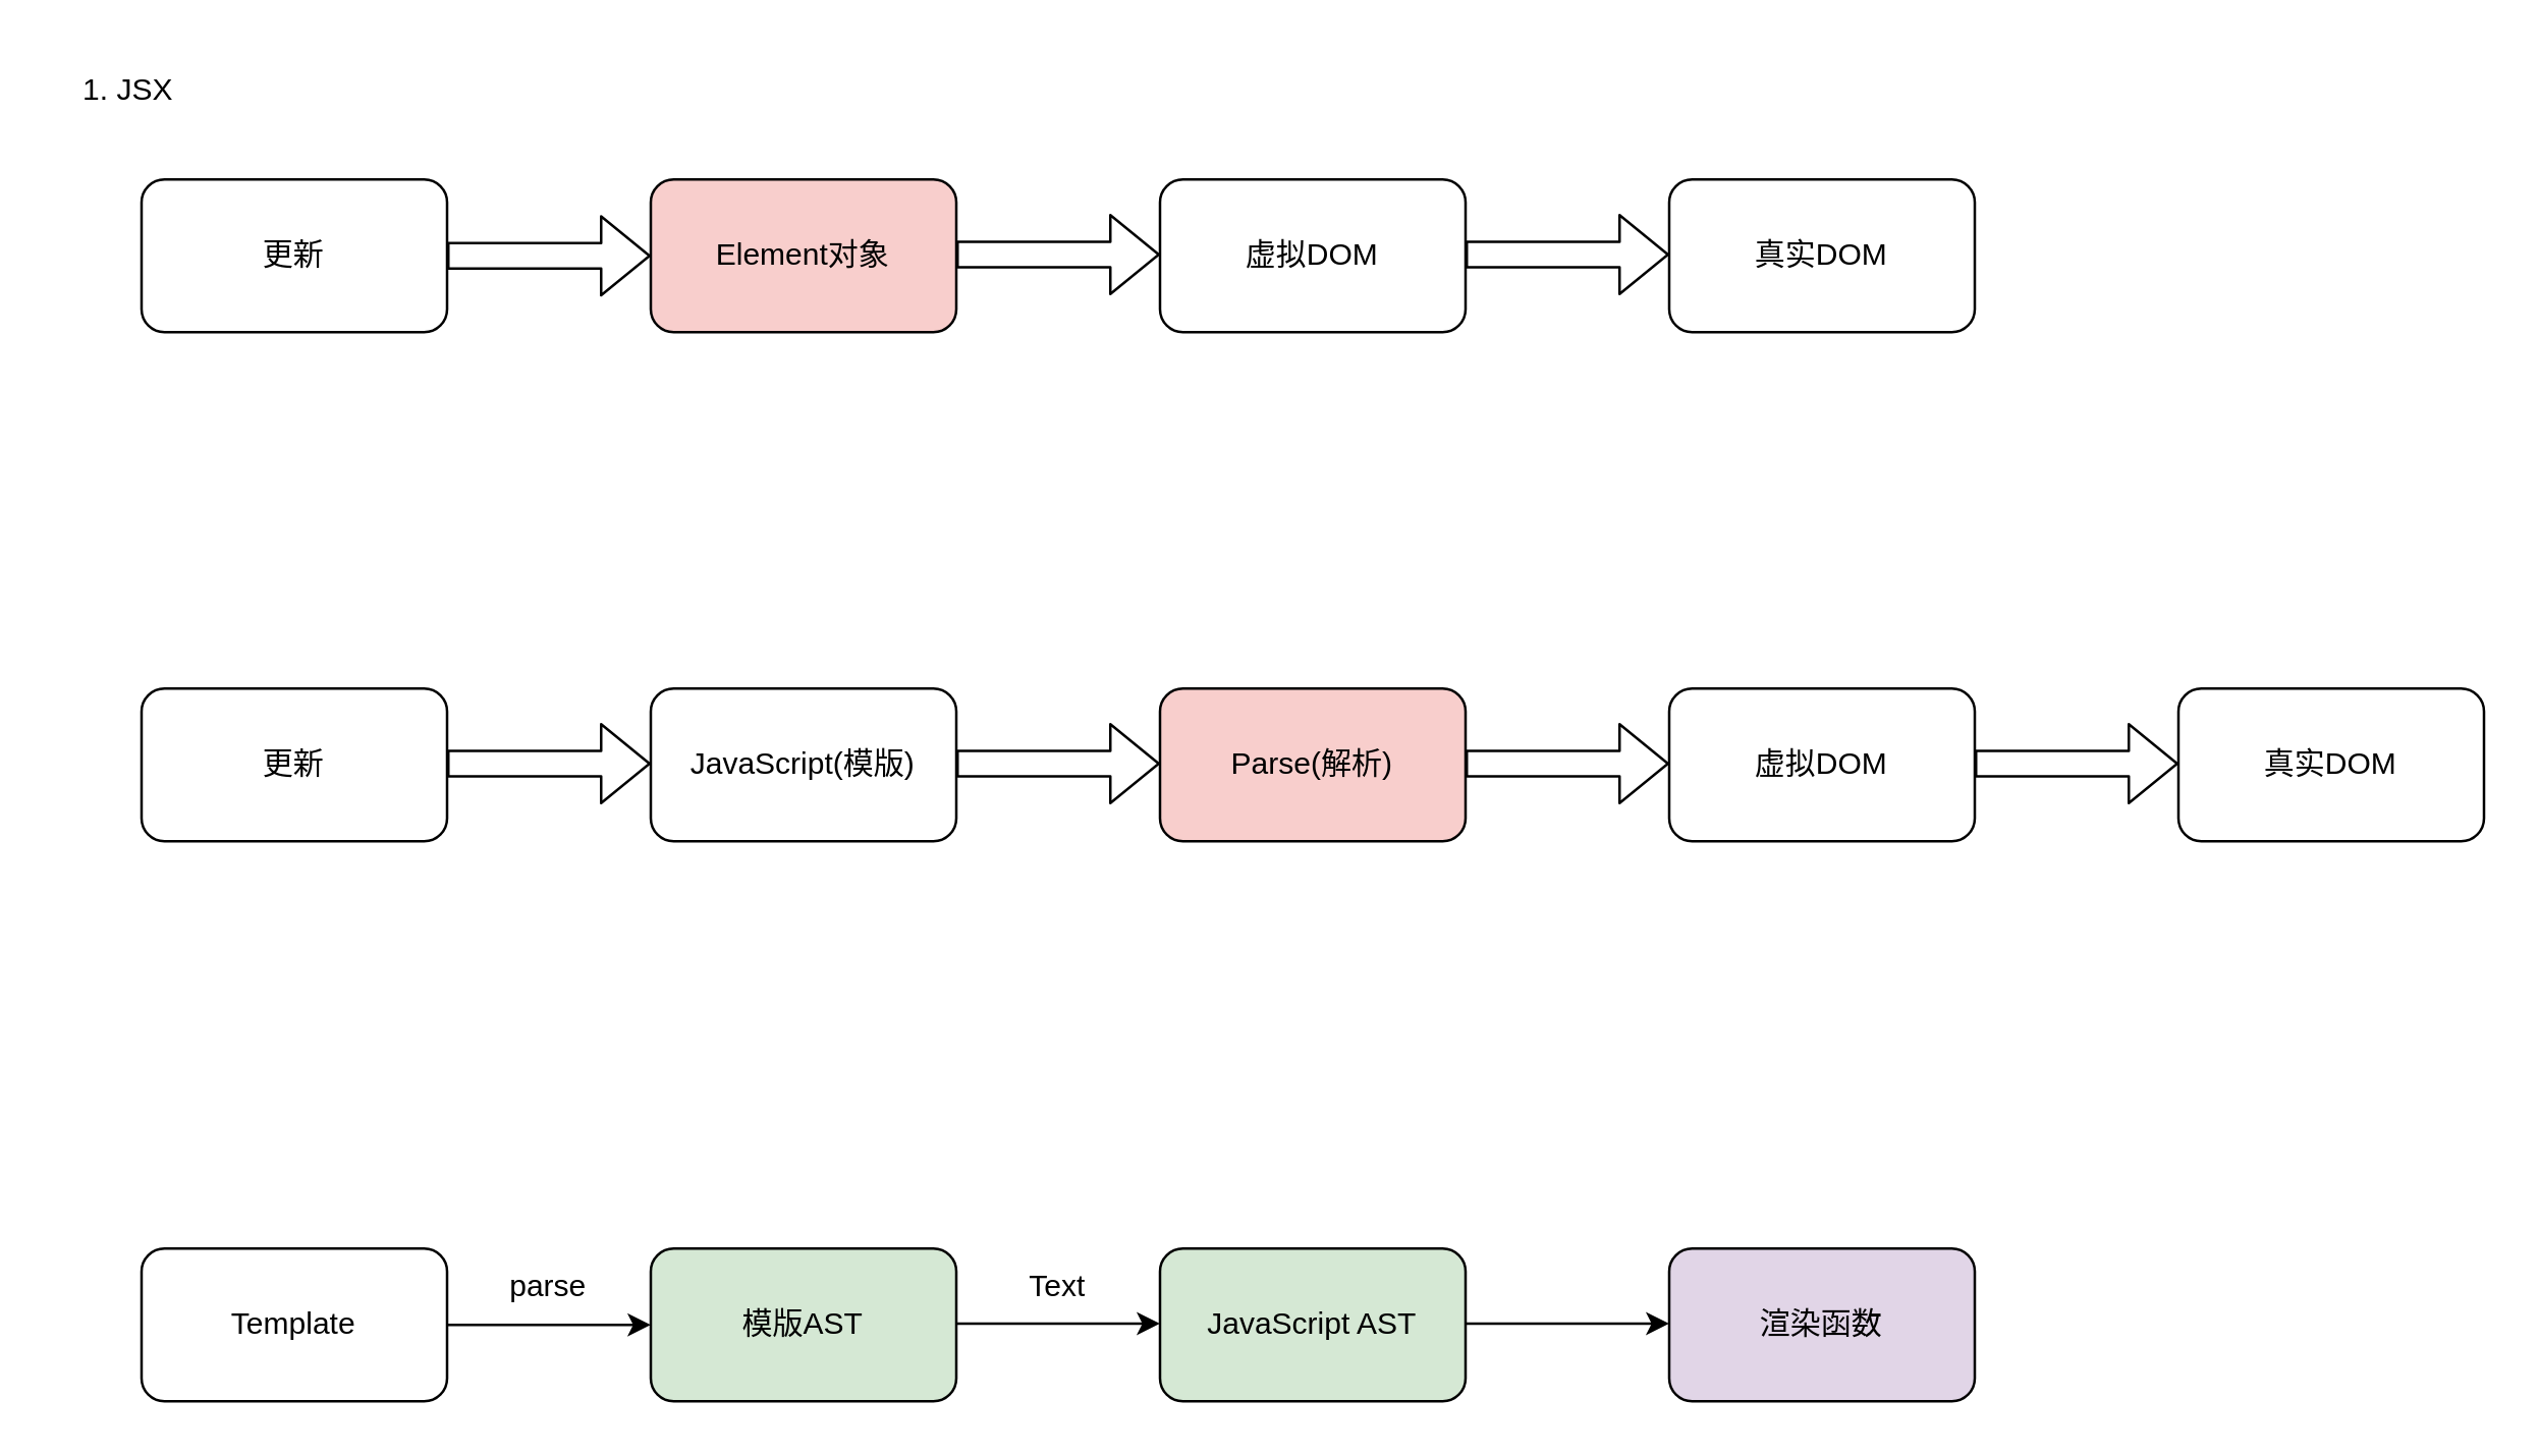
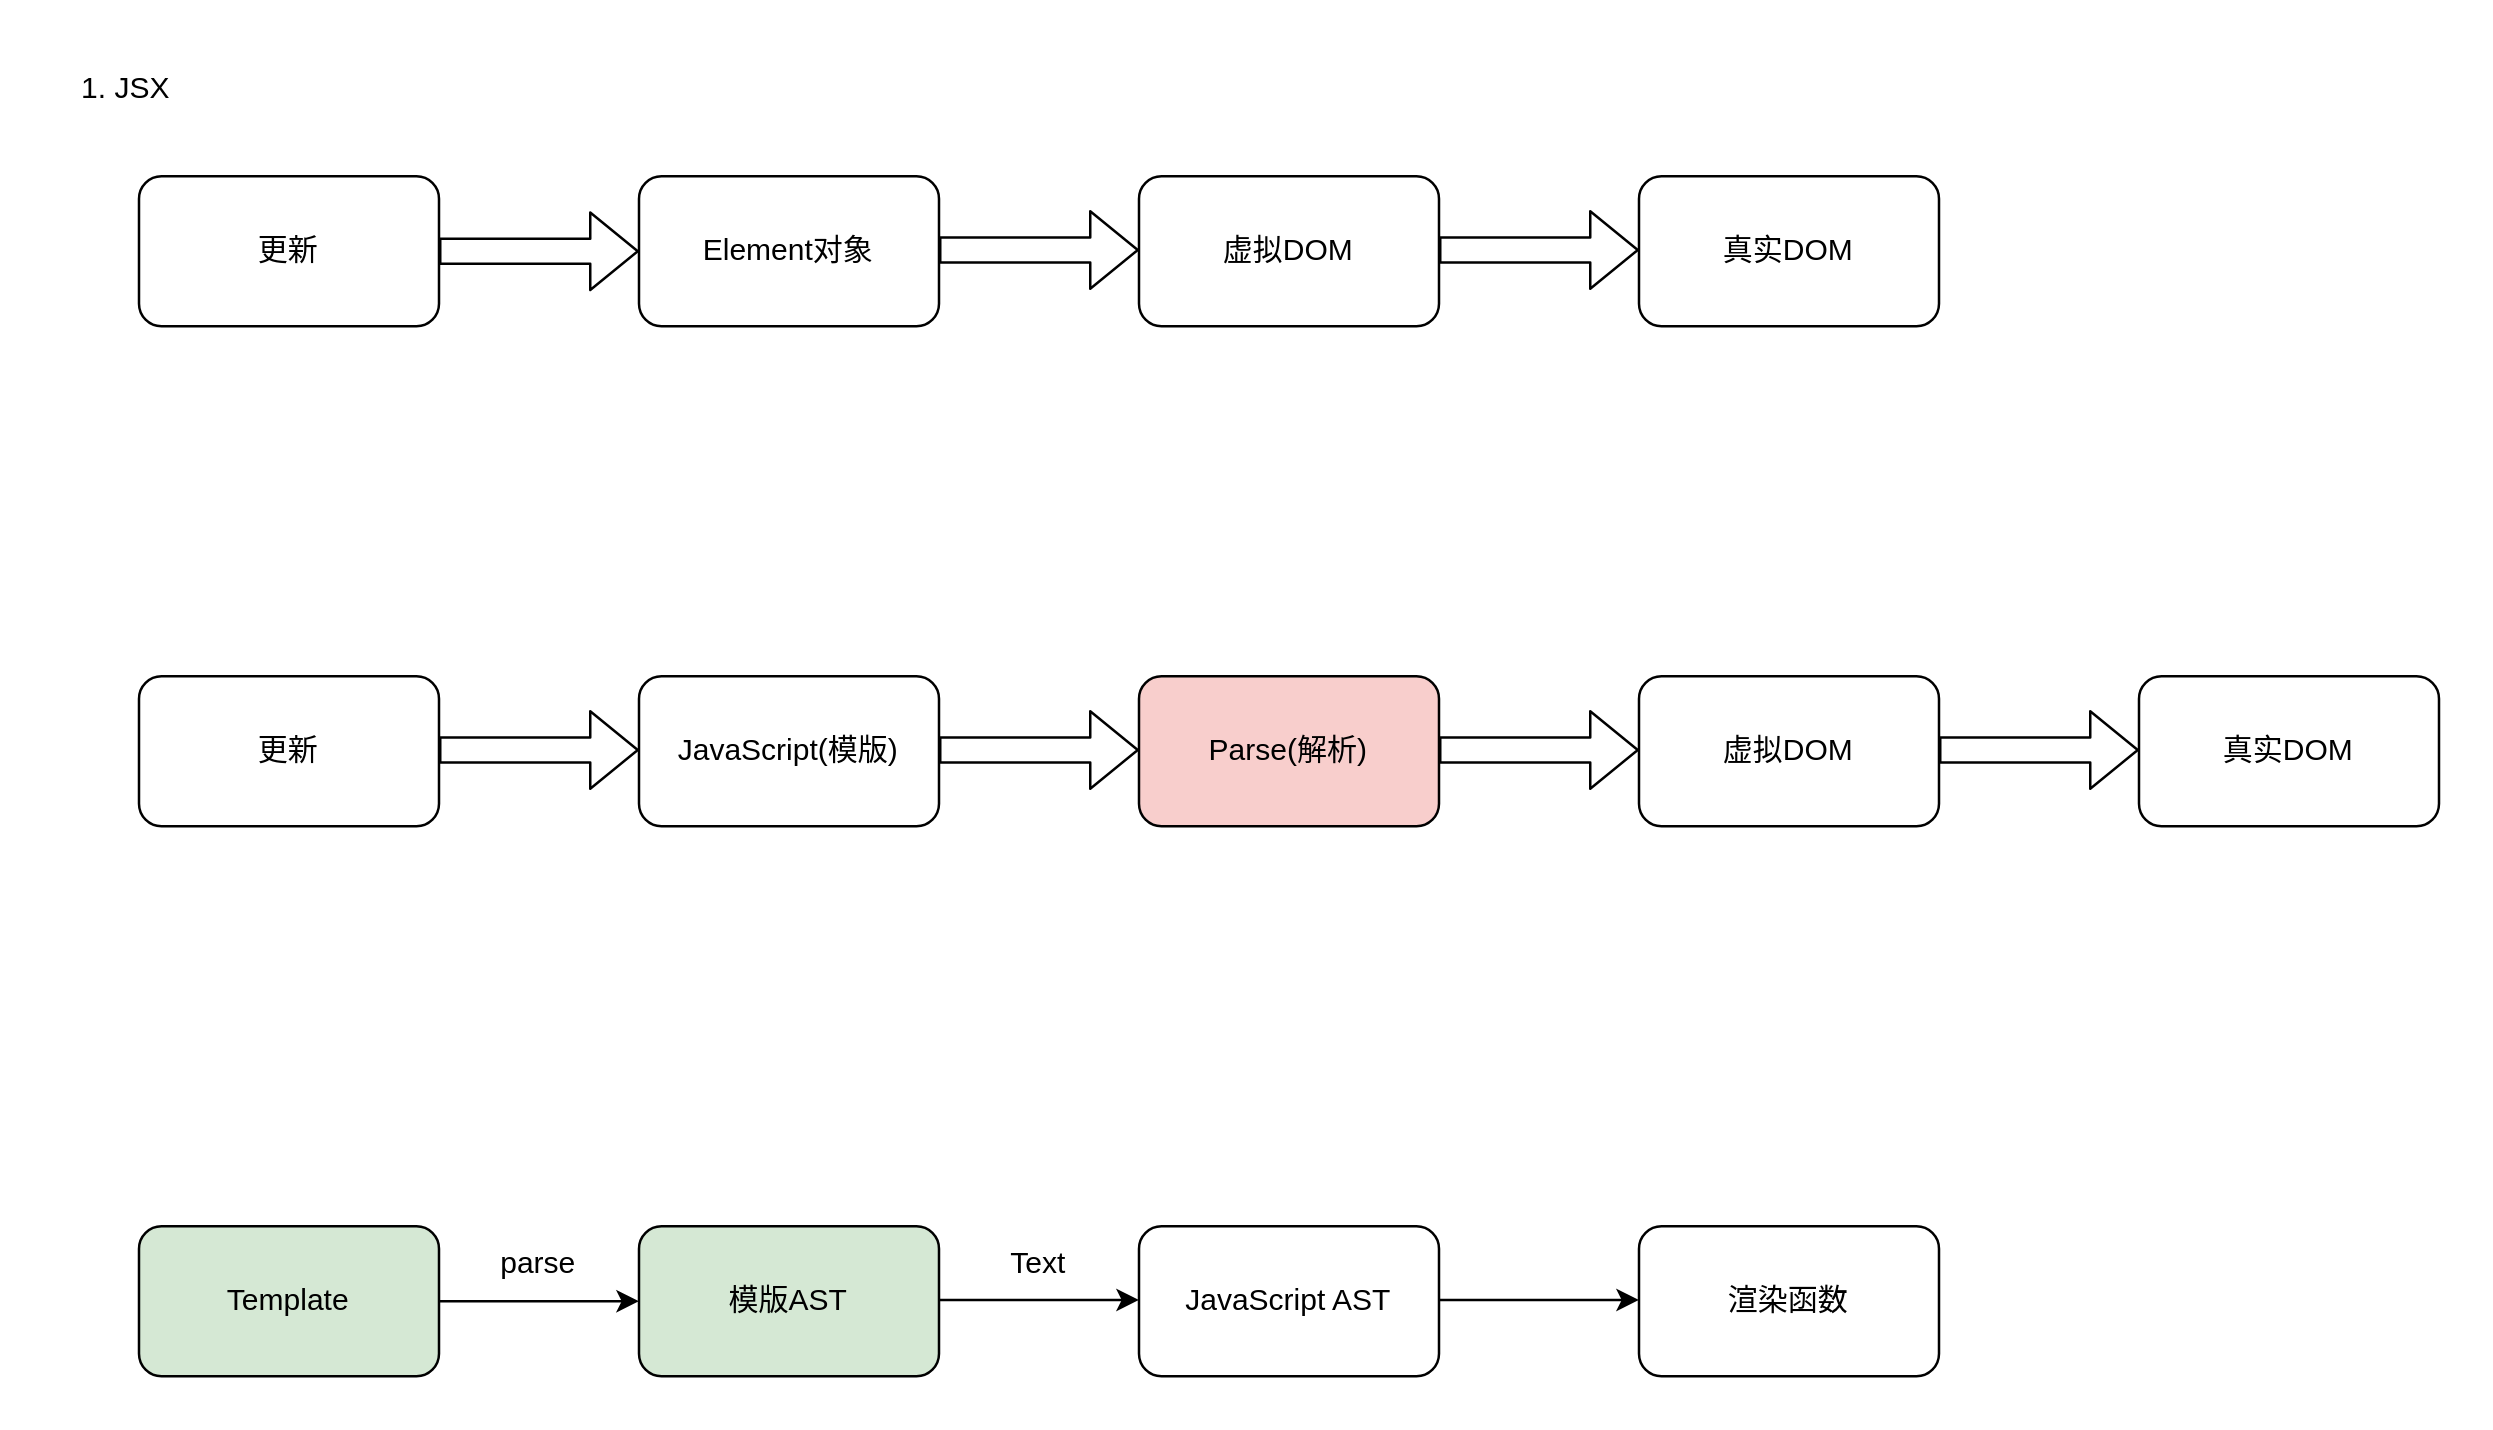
  <mxCell id="0" />
  <mxCell id="1" parent="0" />
  <mxCell id="2" value="1. JSX" style="text;html=1;strokeColor=none;fillColor=none;align=center;verticalAlign=middle;whiteSpace=wrap;rounded=0;" vertex="1" parent="1"><mxGeometry x="20" y="20" width="60" height="30" as="geometry" /></mxCell>
  <mxCell id="3" value="更新" style="rounded=1;whiteSpace=wrap;html=1;" vertex="1" parent="1"><mxGeometry x="55" y="70" width="120" height="60" as="geometry" /></mxCell>
- <mxCell id="4" value="Element对象" style="rounded=1;whiteSpace=wrap;html=1;fillColor=#f8cecc;" vertex="1" parent="1"><mxGeometry x="255" y="70" width="120" height="60" as="geometry" /></mxCell>
+ <mxCell id="4" value="Element对象" style="rounded=1;whiteSpace=wrap;html=1;" vertex="1" parent="1"><mxGeometry x="255" y="70" width="120" height="60" as="geometry" /></mxCell>
  <mxCell id="5" value="虚拟DOM" style="rounded=1;whiteSpace=wrap;html=1;" vertex="1" parent="1"><mxGeometry x="455" y="70" width="120" height="60" as="geometry" /></mxCell>
  <mxCell id="6" value="真实DOM" style="rounded=1;whiteSpace=wrap;html=1;" vertex="1" parent="1"><mxGeometry x="655" y="70" width="120" height="60" as="geometry" /></mxCell>
  <mxCell id="7" value="" style="shape=flexArrow;endArrow=classic;html=1;entryX=0;entryY=0.5;entryDx=0;entryDy=0;exitX=1;exitY=0.5;exitDx=0;exitDy=0;" edge="1" parent="1" source="3" target="4"><mxGeometry width="50" height="50" relative="1" as="geometry"><mxPoint x="175" y="120" as="sourcePoint" /><mxPoint x="225" y="70" as="targetPoint" /></mxGeometry></mxCell>
  <mxCell id="8" value="" style="shape=flexArrow;endArrow=classic;html=1;entryX=0;entryY=0.5;entryDx=0;entryDy=0;exitX=1;exitY=0.5;exitDx=0;exitDy=0;" edge="1" parent="1"><mxGeometry width="50" height="50" relative="1" as="geometry"><mxPoint x="375" y="99.5" as="sourcePoint" /><mxPoint x="455" y="99.5" as="targetPoint" /></mxGeometry></mxCell>
  <mxCell id="9" value="" style="shape=flexArrow;endArrow=classic;html=1;entryX=0;entryY=0.5;entryDx=0;entryDy=0;exitX=1;exitY=0.5;exitDx=0;exitDy=0;" edge="1" parent="1"><mxGeometry width="50" height="50" relative="1" as="geometry"><mxPoint x="575" y="99.5" as="sourcePoint" /><mxPoint x="655" y="99.5" as="targetPoint" /></mxGeometry></mxCell>
  <mxCell id="10" value="更新" style="rounded=1;whiteSpace=wrap;html=1;" vertex="1" parent="1"><mxGeometry x="55" y="270" width="120" height="60" as="geometry" /></mxCell>
  <mxCell id="11" value="JavaScript(模版)" style="rounded=1;whiteSpace=wrap;html=1;" vertex="1" parent="1"><mxGeometry x="255" y="270" width="120" height="60" as="geometry" /></mxCell>
  <mxCell id="12" value="Parse(解析)" style="rounded=1;whiteSpace=wrap;html=1;fillColor=#f8cecc;" vertex="1" parent="1"><mxGeometry x="455" y="270" width="120" height="60" as="geometry" /></mxCell>
  <mxCell id="13" value="虚拟DOM" style="rounded=1;whiteSpace=wrap;html=1;" vertex="1" parent="1"><mxGeometry x="655" y="270" width="120" height="60" as="geometry" /></mxCell>
  <mxCell id="14" value="真实DOM" style="rounded=1;whiteSpace=wrap;html=1;" vertex="1" parent="1"><mxGeometry x="855" y="270" width="120" height="60" as="geometry" /></mxCell>
  <mxCell id="15" value="" style="shape=flexArrow;endArrow=classic;html=1;entryX=0;entryY=0.5;entryDx=0;entryDy=0;exitX=1;exitY=0.5;exitDx=0;exitDy=0;" edge="1" parent="1"><mxGeometry width="50" height="50" relative="1" as="geometry"><mxPoint x="175" y="299.5" as="sourcePoint" /><mxPoint x="255" y="299.5" as="targetPoint" /></mxGeometry></mxCell>
  <mxCell id="16" value="" style="shape=flexArrow;endArrow=classic;html=1;entryX=0;entryY=0.5;entryDx=0;entryDy=0;exitX=1;exitY=0.5;exitDx=0;exitDy=0;" edge="1" parent="1"><mxGeometry width="50" height="50" relative="1" as="geometry"><mxPoint x="375" y="299.5" as="sourcePoint" /><mxPoint x="455" y="299.5" as="targetPoint" /></mxGeometry></mxCell>
  <mxCell id="17" value="" style="shape=flexArrow;endArrow=classic;html=1;entryX=0;entryY=0.5;entryDx=0;entryDy=0;exitX=1;exitY=0.5;exitDx=0;exitDy=0;" edge="1" parent="1"><mxGeometry width="50" height="50" relative="1" as="geometry"><mxPoint x="575" y="299.5" as="sourcePoint" /><mxPoint x="655" y="299.5" as="targetPoint" /></mxGeometry></mxCell>
  <mxCell id="18" value="" style="shape=flexArrow;endArrow=classic;html=1;entryX=0;entryY=0.5;entryDx=0;entryDy=0;exitX=1;exitY=0.5;exitDx=0;exitDy=0;" edge="1" parent="1"><mxGeometry width="50" height="50" relative="1" as="geometry"><mxPoint x="775" y="299.5" as="sourcePoint" /><mxPoint x="855" y="299.5" as="targetPoint" /></mxGeometry></mxCell>
- <mxCell id="19" value="Template" style="rounded=1;whiteSpace=wrap;html=1;" vertex="1" parent="1"><mxGeometry x="55" y="490" width="120" height="60" as="geometry" /></mxCell>
+ <mxCell id="19" value="Template" style="rounded=1;whiteSpace=wrap;html=1;fillColor=#d5e8d4;" vertex="1" parent="1"><mxGeometry x="55" y="490" width="120" height="60" as="geometry" /></mxCell>
  <mxCell id="20" value="模版AST" style="rounded=1;whiteSpace=wrap;html=1;fillColor=#d5e8d4;" vertex="1" parent="1"><mxGeometry x="255" y="490" width="120" height="60" as="geometry" /></mxCell>
- <mxCell id="21" value="JavaScript AST" style="rounded=1;whiteSpace=wrap;html=1;fillColor=#d5e8d4;" vertex="1" parent="1"><mxGeometry x="455" y="490" width="120" height="60" as="geometry" /></mxCell>
- <mxCell id="22" value="渲染函数" style="rounded=1;whiteSpace=wrap;html=1;fillColor=#e1d5e7;" vertex="1" parent="1"><mxGeometry x="655" y="490" width="120" height="60" as="geometry" /></mxCell>
+ <mxCell id="21" value="JavaScript AST" style="rounded=1;whiteSpace=wrap;html=1;" vertex="1" parent="1"><mxGeometry x="455" y="490" width="120" height="60" as="geometry" /></mxCell>
+ <mxCell id="22" value="渲染函数" style="rounded=1;whiteSpace=wrap;html=1;" vertex="1" parent="1"><mxGeometry x="655" y="490" width="120" height="60" as="geometry" /></mxCell>
  <mxCell id="23" value="" style="endArrow=classic;html=1;entryX=0;entryY=0.5;entryDx=0;entryDy=0;" edge="1" parent="1" target="20"><mxGeometry width="50" height="50" relative="1" as="geometry"><mxPoint x="175" y="520" as="sourcePoint" /><mxPoint x="225" y="470" as="targetPoint" /></mxGeometry></mxCell>
  <mxCell id="24" value="" style="endArrow=classic;html=1;entryX=0;entryY=0.5;entryDx=0;entryDy=0;" edge="1" parent="1"><mxGeometry width="50" height="50" relative="1" as="geometry"><mxPoint x="375" y="519.5" as="sourcePoint" /><mxPoint x="455" y="519.5" as="targetPoint" /></mxGeometry></mxCell>
  <mxCell id="25" value="" style="endArrow=classic;html=1;entryX=0;entryY=0.5;entryDx=0;entryDy=0;" edge="1" parent="1"><mxGeometry width="50" height="50" relative="1" as="geometry"><mxPoint x="575" y="519.5" as="sourcePoint" /><mxPoint x="655" y="519.5" as="targetPoint" /></mxGeometry></mxCell>
  <mxCell id="26" value="parse" style="text;html=1;strokeColor=none;fillColor=none;align=center;verticalAlign=middle;whiteSpace=wrap;rounded=0;" vertex="1" parent="1"><mxGeometry x="185" y="490" width="60" height="30" as="geometry" /></mxCell>
  <mxCell id="27" value="Text" style="text;html=1;strokeColor=none;fillColor=none;align=center;verticalAlign=middle;whiteSpace=wrap;rounded=0;" vertex="1" parent="1"><mxGeometry x="385" y="490" width="60" height="30" as="geometry" /></mxCell>
